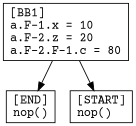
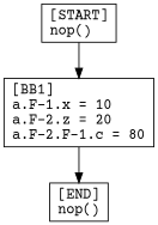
  digraph {
    fontname="Courier Prime"
    node [fontname="Courier Prime" shape=box]
    edge [fontname="Courier Prime"]
    n1 [label="[END]\lnop()\l"]
    n2 [label="[START]\lnop()\l"]
    n3 [label="[BB1]\la.F-1.x = 10\la.F-2.z = 20\la.F-2.F-1.c = 80\l"]
-   n3 -> n2
+   n2 -> n3
    n3 -> n1
  }
